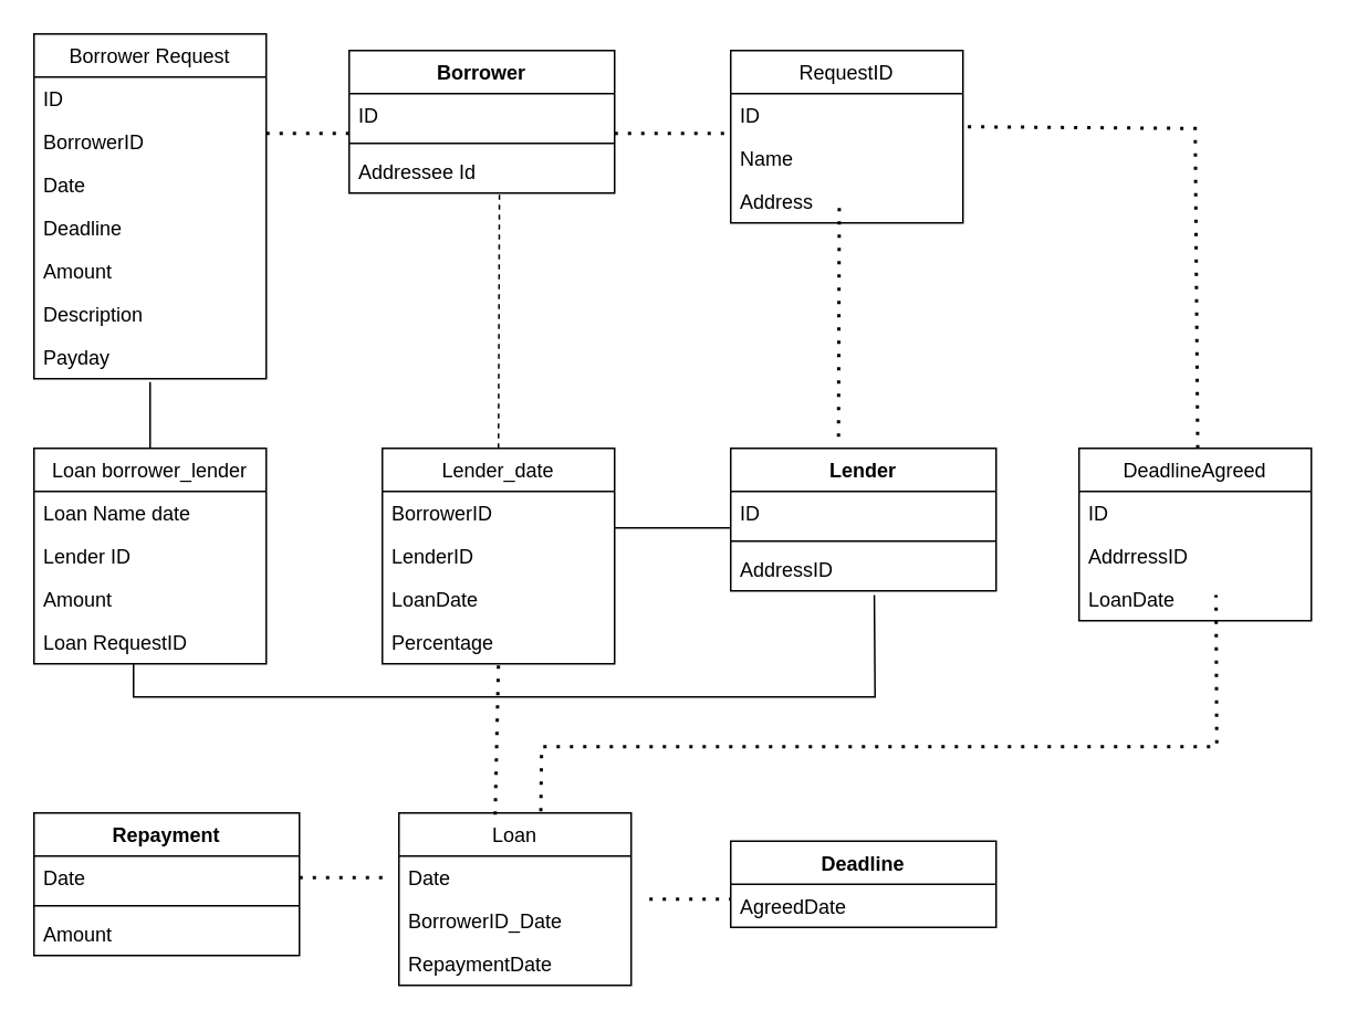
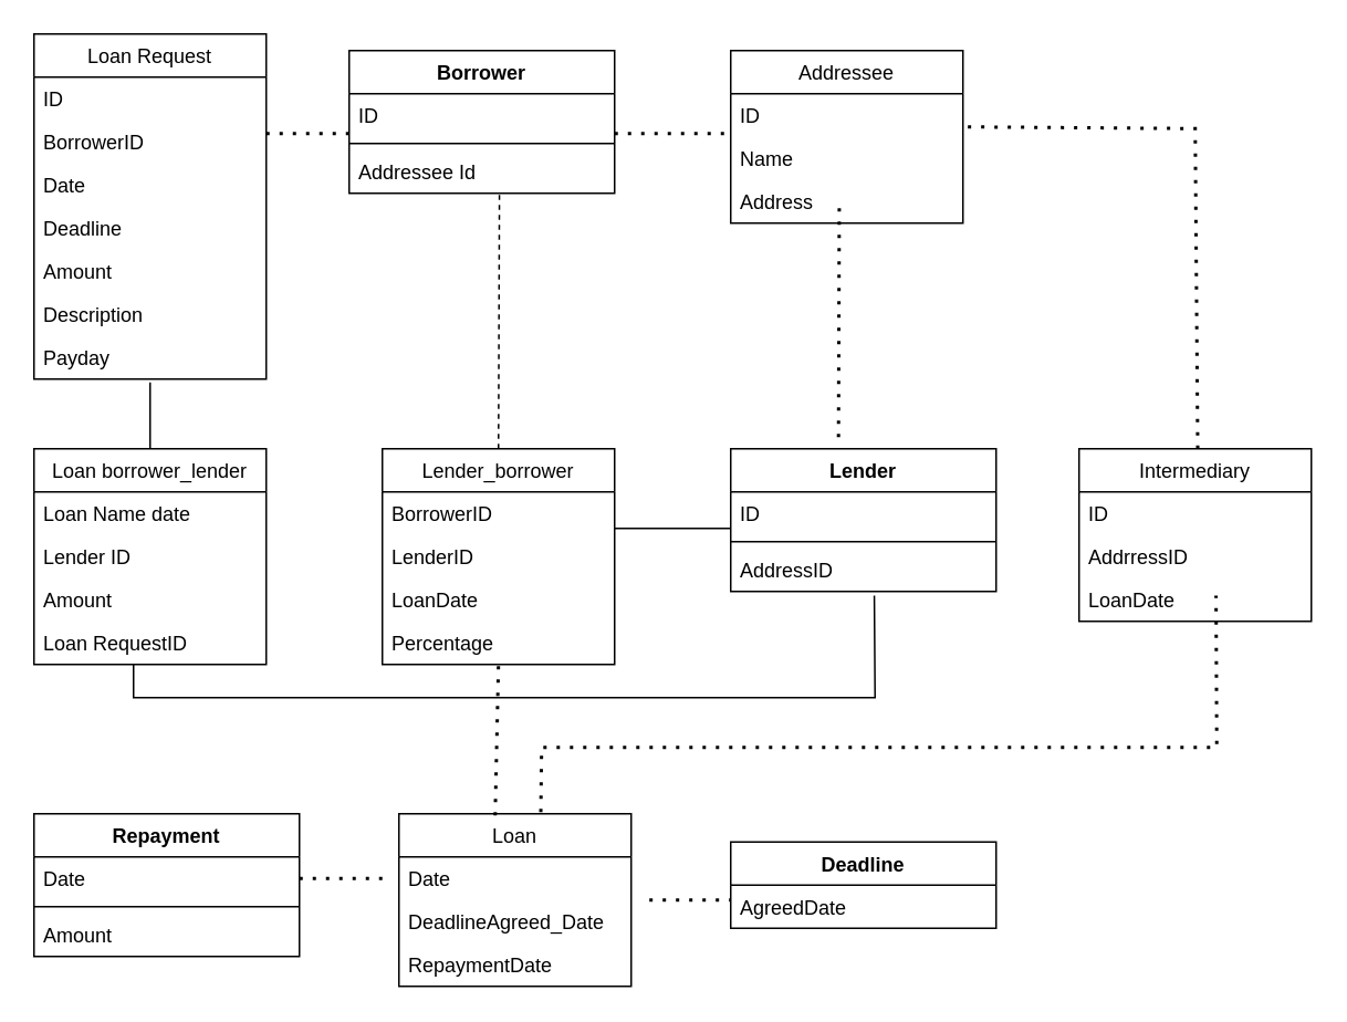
  <mxCell id="0" />
  <mxCell id="1" parent="0" />
  <mxCell id="2" value="" style="endArrow=none;dashed=1;html=1;dashPattern=1 3;strokeWidth=2;rounded=0;exitX=1;exitY=0.5;exitDx=0;exitDy=0;" edge="1" parent="1"><mxGeometry width="50" height="50" relative="1" as="geometry"><mxPoint x="160" y="80" as="sourcePoint" /><mxPoint x="210" y="80" as="targetPoint" /><Array as="points" /></mxGeometry></mxCell>
  <mxCell id="3" value="" style="endArrow=none;dashed=1;html=1;dashPattern=1 3;strokeWidth=2;rounded=0;" edge="1" parent="1"><mxGeometry width="50" height="50" relative="1" as="geometry"><mxPoint x="370" y="80" as="sourcePoint" /><mxPoint x="440" y="80" as="targetPoint" /><Array as="points" /></mxGeometry></mxCell>
  <mxCell id="4" value="" style="endArrow=none;dashed=1;html=1;dashPattern=1 3;strokeWidth=2;rounded=0;exitX=1.021;exitY=0.769;exitDx=0;exitDy=0;entryX=0.447;entryY=0;entryDx=0;entryDy=0;entryPerimeter=0;exitPerimeter=0;" edge="1" parent="1" source="47"><mxGeometry width="50" height="50" relative="1" as="geometry"><mxPoint x="600" y="77" as="sourcePoint" /><mxPoint x="721.52" y="270" as="targetPoint" /><Array as="points"><mxPoint x="720" y="77" /></Array></mxGeometry></mxCell>
  <mxCell id="5" value="" style="endArrow=none;dashed=1;html=1;dashPattern=1 3;strokeWidth=2;rounded=0;exitX=0.409;exitY=1.038;exitDx=0;exitDy=0;exitPerimeter=0;entryX=0.406;entryY=-0.029;entryDx=0;entryDy=0;entryPerimeter=0;" edge="1" parent="1" target="31"><mxGeometry width="50" height="50" relative="1" as="geometry"><mxPoint x="505.44" y="124.988" as="sourcePoint" /><mxPoint x="505" y="260" as="targetPoint" /><Array as="points" /></mxGeometry></mxCell>
  <mxCell id="6" value="" style="endArrow=none;dashed=1;html=1;dashPattern=1 3;strokeWidth=2;rounded=0;exitX=1;exitY=0.5;exitDx=0;exitDy=0;entryX=0;entryY=0.5;entryDx=0;entryDy=0;" edge="1" parent="1" source="36"><mxGeometry width="50" height="50" relative="1" as="geometry"><mxPoint x="160" y="400" as="sourcePoint" /><mxPoint x="230" y="529" as="targetPoint" /><Array as="points" /></mxGeometry></mxCell>
  <mxCell id="7" value="" style="endArrow=none;html=1;rounded=0;exitX=0.5;exitY=0;exitDx=0;exitDy=0;entryX=0.566;entryY=1.019;entryDx=0;entryDy=0;entryPerimeter=0;dashed=1;" edge="1" parent="1" source="26" target="20"><mxGeometry width="50" height="50" relative="1" as="geometry"><mxPoint x="300" y="210" as="sourcePoint" /><mxPoint x="300" y="110" as="targetPoint" /></mxGeometry></mxCell>
  <mxCell id="8" value="" style="endArrow=none;html=1;rounded=0;" edge="1" parent="1" source="21"><mxGeometry width="50" height="50" relative="1" as="geometry"><mxPoint x="100" y="210" as="sourcePoint" /><mxPoint x="90" y="230" as="targetPoint" /></mxGeometry></mxCell>
- <mxCell id="9" value="Borrower Request" style="swimlane;fontStyle=0;childLayout=stackLayout;horizontal=1;startSize=26;fillColor=none;horizontalStack=0;resizeParent=1;resizeParentMax=0;resizeLast=0;collapsible=1;marginBottom=0;" vertex="1" parent="1"><mxGeometry x="20" y="20" width="140" height="208" as="geometry" /></mxCell>
+ <mxCell id="9" value="Loan Request" style="swimlane;fontStyle=0;childLayout=stackLayout;horizontal=1;startSize=26;fillColor=none;horizontalStack=0;resizeParent=1;resizeParentMax=0;resizeLast=0;collapsible=1;marginBottom=0;" vertex="1" parent="1"><mxGeometry x="20" y="20" width="140" height="208" as="geometry" /></mxCell>
  <mxCell id="10" value="ID" style="text;strokeColor=none;fillColor=none;align=left;verticalAlign=top;spacingLeft=4;spacingRight=4;overflow=hidden;rotatable=0;points=[[0,0.5],[1,0.5]];portConstraint=eastwest;" vertex="1" parent="9"><mxGeometry y="26" width="140" height="26" as="geometry" /></mxCell>
  <mxCell id="11" value="BorrowerID" style="text;strokeColor=none;fillColor=none;align=left;verticalAlign=top;spacingLeft=4;spacingRight=4;overflow=hidden;rotatable=0;points=[[0,0.5],[1,0.5]];portConstraint=eastwest;" vertex="1" parent="9"><mxGeometry y="52" width="140" height="26" as="geometry" /></mxCell>
  <mxCell id="12" value="Date" style="text;strokeColor=none;fillColor=none;align=left;verticalAlign=top;spacingLeft=4;spacingRight=4;overflow=hidden;rotatable=0;points=[[0,0.5],[1,0.5]];portConstraint=eastwest;" vertex="1" parent="9"><mxGeometry y="78" width="140" height="26" as="geometry" /></mxCell>
  <mxCell id="13" value="Deadline" style="text;strokeColor=none;fillColor=none;align=left;verticalAlign=top;spacingLeft=4;spacingRight=4;overflow=hidden;rotatable=0;points=[[0,0.5],[1,0.5]];portConstraint=eastwest;" vertex="1" parent="9"><mxGeometry y="104" width="140" height="26" as="geometry" /></mxCell>
  <mxCell id="14" value="Amount" style="text;strokeColor=none;fillColor=none;align=left;verticalAlign=top;spacingLeft=4;spacingRight=4;overflow=hidden;rotatable=0;points=[[0,0.5],[1,0.5]];portConstraint=eastwest;" vertex="1" parent="9"><mxGeometry y="130" width="140" height="26" as="geometry" /></mxCell>
  <mxCell id="15" value="Description" style="text;strokeColor=none;fillColor=none;align=left;verticalAlign=top;spacingLeft=4;spacingRight=4;overflow=hidden;rotatable=0;points=[[0,0.5],[1,0.5]];portConstraint=eastwest;" vertex="1" parent="9"><mxGeometry y="156" width="140" height="26" as="geometry" /></mxCell>
  <mxCell id="16" value="Payday" style="text;strokeColor=none;fillColor=none;align=left;verticalAlign=top;spacingLeft=4;spacingRight=4;overflow=hidden;rotatable=0;points=[[0,0.5],[1,0.5]];portConstraint=eastwest;" vertex="1" parent="9"><mxGeometry y="182" width="140" height="26" as="geometry" /></mxCell>
  <mxCell id="17" value="Borrower" style="swimlane;fontStyle=1;align=center;verticalAlign=top;childLayout=stackLayout;horizontal=1;startSize=26;horizontalStack=0;resizeParent=1;resizeParentMax=0;resizeLast=0;collapsible=1;marginBottom=0;" vertex="1" parent="1"><mxGeometry x="210" y="30" width="160" height="86" as="geometry" /></mxCell>
  <mxCell id="18" value="ID" style="text;strokeColor=none;fillColor=none;align=left;verticalAlign=top;spacingLeft=4;spacingRight=4;overflow=hidden;rotatable=0;points=[[0,0.5],[1,0.5]];portConstraint=eastwest;" vertex="1" parent="17"><mxGeometry y="26" width="160" height="26" as="geometry" /></mxCell>
  <mxCell id="19" value="" style="line;strokeWidth=1;fillColor=none;align=left;verticalAlign=middle;spacingTop=-1;spacingLeft=3;spacingRight=3;rotatable=0;labelPosition=right;points=[];portConstraint=eastwest;strokeColor=inherit;" vertex="1" parent="17"><mxGeometry y="52" width="160" height="8" as="geometry" /></mxCell>
  <mxCell id="20" value="Addressee Id" style="text;strokeColor=none;fillColor=none;align=left;verticalAlign=top;spacingLeft=4;spacingRight=4;overflow=hidden;rotatable=0;points=[[0,0.5],[1,0.5]];portConstraint=eastwest;" vertex="1" parent="17"><mxGeometry y="60" width="160" height="26" as="geometry" /></mxCell>
  <mxCell id="21" value="Loan borrower_lender" style="swimlane;fontStyle=0;childLayout=stackLayout;horizontal=1;startSize=26;fillColor=none;horizontalStack=0;resizeParent=1;resizeParentMax=0;resizeLast=0;collapsible=1;marginBottom=0;" vertex="1" parent="1"><mxGeometry x="20" y="270" width="140" height="130" as="geometry" /></mxCell>
  <mxCell id="22" value="Loan Name date" style="text;strokeColor=none;fillColor=none;align=left;verticalAlign=top;spacingLeft=4;spacingRight=4;overflow=hidden;rotatable=0;points=[[0,0.5],[1,0.5]];portConstraint=eastwest;" vertex="1" parent="21"><mxGeometry y="26" width="140" height="26" as="geometry" /></mxCell>
  <mxCell id="23" value="Lender ID" style="text;strokeColor=none;fillColor=none;align=left;verticalAlign=top;spacingLeft=4;spacingRight=4;overflow=hidden;rotatable=0;points=[[0,0.5],[1,0.5]];portConstraint=eastwest;" vertex="1" parent="21"><mxGeometry y="52" width="140" height="26" as="geometry" /></mxCell>
  <mxCell id="24" value="Amount" style="text;strokeColor=none;fillColor=none;align=left;verticalAlign=top;spacingLeft=4;spacingRight=4;overflow=hidden;rotatable=0;points=[[0,0.5],[1,0.5]];portConstraint=eastwest;" vertex="1" parent="21"><mxGeometry y="78" width="140" height="26" as="geometry" /></mxCell>
  <mxCell id="25" value="Loan RequestID" style="text;strokeColor=none;fillColor=none;align=left;verticalAlign=top;spacingLeft=4;spacingRight=4;overflow=hidden;rotatable=0;points=[[0,0.5],[1,0.5]];portConstraint=eastwest;" vertex="1" parent="21"><mxGeometry y="104" width="140" height="26" as="geometry" /></mxCell>
- <mxCell id="26" value="Lender_date" style="swimlane;fontStyle=0;childLayout=stackLayout;horizontal=1;startSize=26;fillColor=none;horizontalStack=0;resizeParent=1;resizeParentMax=0;resizeLast=0;collapsible=1;marginBottom=0;" vertex="1" parent="1"><mxGeometry x="230" y="270" width="140" height="130" as="geometry" /></mxCell>
+ <mxCell id="26" value="Lender_borrower" style="swimlane;fontStyle=0;childLayout=stackLayout;horizontal=1;startSize=26;fillColor=none;horizontalStack=0;resizeParent=1;resizeParentMax=0;resizeLast=0;collapsible=1;marginBottom=0;" vertex="1" parent="1"><mxGeometry x="230" y="270" width="140" height="130" as="geometry" /></mxCell>
  <mxCell id="27" value="BorrowerID" style="text;strokeColor=none;fillColor=none;align=left;verticalAlign=top;spacingLeft=4;spacingRight=4;overflow=hidden;rotatable=0;points=[[0,0.5],[1,0.5]];portConstraint=eastwest;" vertex="1" parent="26"><mxGeometry y="26" width="140" height="26" as="geometry" /></mxCell>
  <mxCell id="28" value="LenderID" style="text;strokeColor=none;fillColor=none;align=left;verticalAlign=top;spacingLeft=4;spacingRight=4;overflow=hidden;rotatable=0;points=[[0,0.5],[1,0.5]];portConstraint=eastwest;" vertex="1" parent="26"><mxGeometry y="52" width="140" height="26" as="geometry" /></mxCell>
  <mxCell id="29" value="LoanDate" style="text;strokeColor=none;fillColor=none;align=left;verticalAlign=top;spacingLeft=4;spacingRight=4;overflow=hidden;rotatable=0;points=[[0,0.5],[1,0.5]];portConstraint=eastwest;" vertex="1" parent="26"><mxGeometry y="78" width="140" height="26" as="geometry" /></mxCell>
  <mxCell id="30" value="Percentage" style="text;strokeColor=none;fillColor=none;align=left;verticalAlign=top;spacingLeft=4;spacingRight=4;overflow=hidden;rotatable=0;points=[[0,0.5],[1,0.5]];portConstraint=eastwest;" vertex="1" parent="26"><mxGeometry y="104" width="140" height="26" as="geometry" /></mxCell>
  <mxCell id="31" value="Lender" style="swimlane;fontStyle=1;align=center;verticalAlign=top;childLayout=stackLayout;horizontal=1;startSize=26;horizontalStack=0;resizeParent=1;resizeParentMax=0;resizeLast=0;collapsible=1;marginBottom=0;" vertex="1" parent="1"><mxGeometry x="440" y="270" width="160" height="86" as="geometry" /></mxCell>
  <mxCell id="32" value="ID" style="text;strokeColor=none;fillColor=none;align=left;verticalAlign=top;spacingLeft=4;spacingRight=4;overflow=hidden;rotatable=0;points=[[0,0.5],[1,0.5]];portConstraint=eastwest;" vertex="1" parent="31"><mxGeometry y="26" width="160" height="26" as="geometry" /></mxCell>
  <mxCell id="33" value="" style="line;strokeWidth=1;fillColor=none;align=left;verticalAlign=middle;spacingTop=-1;spacingLeft=3;spacingRight=3;rotatable=0;labelPosition=right;points=[];portConstraint=eastwest;strokeColor=inherit;" vertex="1" parent="31"><mxGeometry y="52" width="160" height="8" as="geometry" /></mxCell>
  <mxCell id="34" value="AddressID" style="text;strokeColor=none;fillColor=none;align=left;verticalAlign=top;spacingLeft=4;spacingRight=4;overflow=hidden;rotatable=0;points=[[0,0.5],[1,0.5]];portConstraint=eastwest;" vertex="1" parent="31"><mxGeometry y="60" width="160" height="26" as="geometry" /></mxCell>
  <mxCell id="35" value="Repayment" style="swimlane;fontStyle=1;align=center;verticalAlign=top;childLayout=stackLayout;horizontal=1;startSize=26;horizontalStack=0;resizeParent=1;resizeParentMax=0;resizeLast=0;collapsible=1;marginBottom=0;" vertex="1" parent="1"><mxGeometry x="20" y="490" width="160" height="86" as="geometry" /></mxCell>
  <mxCell id="36" value="Date" style="text;strokeColor=none;fillColor=none;align=left;verticalAlign=top;spacingLeft=4;spacingRight=4;overflow=hidden;rotatable=0;points=[[0,0.5],[1,0.5]];portConstraint=eastwest;" vertex="1" parent="35"><mxGeometry y="26" width="160" height="26" as="geometry" /></mxCell>
  <mxCell id="37" value="" style="line;strokeWidth=1;fillColor=none;align=left;verticalAlign=middle;spacingTop=-1;spacingLeft=3;spacingRight=3;rotatable=0;labelPosition=right;points=[];portConstraint=eastwest;strokeColor=inherit;" vertex="1" parent="35"><mxGeometry y="52" width="160" height="8" as="geometry" /></mxCell>
  <mxCell id="38" value="Amount" style="text;strokeColor=none;fillColor=none;align=left;verticalAlign=top;spacingLeft=4;spacingRight=4;overflow=hidden;rotatable=0;points=[[0,0.5],[1,0.5]];portConstraint=eastwest;" vertex="1" parent="35"><mxGeometry y="60" width="160" height="26" as="geometry" /></mxCell>
  <mxCell id="39" value="Deadline" style="swimlane;fontStyle=1;align=center;verticalAlign=top;childLayout=stackLayout;horizontal=1;startSize=26;horizontalStack=0;resizeParent=1;resizeParentMax=0;resizeLast=0;collapsible=1;marginBottom=0;" vertex="1" parent="1"><mxGeometry x="440" y="507" width="160" height="52" as="geometry" /></mxCell>
  <mxCell id="40" value="AgreedDate" style="text;strokeColor=none;fillColor=none;align=left;verticalAlign=top;spacingLeft=4;spacingRight=4;overflow=hidden;rotatable=0;points=[[0,0.5],[1,0.5]];portConstraint=eastwest;" vertex="1" parent="39"><mxGeometry y="26" width="160" height="26" as="geometry" /></mxCell>
  <mxCell id="41" value="" style="endArrow=none;dashed=1;html=1;dashPattern=1 3;strokeWidth=2;rounded=0;exitX=1.006;exitY=1;exitDx=0;exitDy=0;exitPerimeter=0;" edge="1" parent="1"><mxGeometry width="50" height="50" relative="1" as="geometry"><mxPoint x="390.96" y="542" as="sourcePoint" /><mxPoint x="440" y="542" as="targetPoint" /></mxGeometry></mxCell>
  <mxCell id="42" value="" style="endArrow=none;dashed=1;html=1;dashPattern=1 3;strokeWidth=2;rounded=0;exitX=0.425;exitY=0.012;exitDx=0;exitDy=0;exitPerimeter=0;" edge="1" parent="1"><mxGeometry width="50" height="50" relative="1" as="geometry"><mxPoint x="298" y="491.032" as="sourcePoint" /><mxPoint x="300" y="400" as="targetPoint" /></mxGeometry></mxCell>
  <mxCell id="43" value="" style="endArrow=none;dashed=1;html=1;dashPattern=1 3;strokeWidth=2;rounded=0;entryX=0.516;entryY=1.096;entryDx=0;entryDy=0;entryPerimeter=0;exitX=0.597;exitY=-0.012;exitDx=0;exitDy=0;exitPerimeter=0;" edge="1" parent="1"><mxGeometry width="50" height="50" relative="1" as="geometry"><mxPoint x="325.52" y="488.968" as="sourcePoint" /><mxPoint x="732.56" y="358.496" as="targetPoint" /><Array as="points"><mxPoint x="326" y="450" /><mxPoint x="733" y="450" /></Array></mxGeometry></mxCell>
  <mxCell id="44" value="" style="endArrow=none;html=1;rounded=0;entryX=0.541;entryY=1.096;entryDx=0;entryDy=0;entryPerimeter=0;" edge="1" parent="1" target="34"><mxGeometry width="50" height="50" relative="1" as="geometry"><mxPoint x="80" y="400" as="sourcePoint" /><mxPoint x="410" y="350" as="targetPoint" /><Array as="points"><mxPoint x="80" y="420" /><mxPoint x="527" y="420" /></Array></mxGeometry></mxCell>
  <mxCell id="45" value="" style="endArrow=none;html=1;rounded=0;" edge="1" parent="1"><mxGeometry width="50" height="50" relative="1" as="geometry"><mxPoint x="370" y="318" as="sourcePoint" /><mxPoint x="440" y="318" as="targetPoint" /><Array as="points" /></mxGeometry></mxCell>
- <mxCell id="46" value="RequestID" style="swimlane;fontStyle=0;childLayout=stackLayout;horizontal=1;startSize=26;fillColor=none;horizontalStack=0;resizeParent=1;resizeParentMax=0;resizeLast=0;collapsible=1;marginBottom=0;" vertex="1" parent="1"><mxGeometry x="440" y="30" width="140" height="104" as="geometry" /></mxCell>
+ <mxCell id="46" value="Addressee" style="swimlane;fontStyle=0;childLayout=stackLayout;horizontal=1;startSize=26;fillColor=none;horizontalStack=0;resizeParent=1;resizeParentMax=0;resizeLast=0;collapsible=1;marginBottom=0;" vertex="1" parent="1"><mxGeometry x="440" y="30" width="140" height="104" as="geometry" /></mxCell>
  <mxCell id="47" value="ID" style="text;strokeColor=none;fillColor=none;align=left;verticalAlign=top;spacingLeft=4;spacingRight=4;overflow=hidden;rotatable=0;points=[[0,0.5],[1,0.5]];portConstraint=eastwest;" vertex="1" parent="46"><mxGeometry y="26" width="140" height="26" as="geometry" /></mxCell>
  <mxCell id="48" value="Name" style="text;strokeColor=none;fillColor=none;align=left;verticalAlign=top;spacingLeft=4;spacingRight=4;overflow=hidden;rotatable=0;points=[[0,0.5],[1,0.5]];portConstraint=eastwest;" vertex="1" parent="46"><mxGeometry y="52" width="140" height="26" as="geometry" /></mxCell>
  <mxCell id="49" value="Address" style="text;strokeColor=none;fillColor=none;align=left;verticalAlign=top;spacingLeft=4;spacingRight=4;overflow=hidden;rotatable=0;points=[[0,0.5],[1,0.5]];portConstraint=eastwest;" vertex="1" parent="46"><mxGeometry y="78" width="140" height="26" as="geometry" /></mxCell>
- <mxCell id="50" value="DeadlineAgreed" style="swimlane;fontStyle=0;childLayout=stackLayout;horizontal=1;startSize=26;fillColor=none;horizontalStack=0;resizeParent=1;resizeParentMax=0;resizeLast=0;collapsible=1;marginBottom=0;" vertex="1" parent="1"><mxGeometry x="650" y="270" width="140" height="104" as="geometry" /></mxCell>
+ <mxCell id="50" value="Intermediary" style="swimlane;fontStyle=0;childLayout=stackLayout;horizontal=1;startSize=26;fillColor=none;horizontalStack=0;resizeParent=1;resizeParentMax=0;resizeLast=0;collapsible=1;marginBottom=0;" vertex="1" parent="1"><mxGeometry x="650" y="270" width="140" height="104" as="geometry" /></mxCell>
  <mxCell id="51" value="ID" style="text;strokeColor=none;fillColor=none;align=left;verticalAlign=top;spacingLeft=4;spacingRight=4;overflow=hidden;rotatable=0;points=[[0,0.5],[1,0.5]];portConstraint=eastwest;" vertex="1" parent="50"><mxGeometry y="26" width="140" height="26" as="geometry" /></mxCell>
  <mxCell id="52" value="AddrressID" style="text;strokeColor=none;fillColor=none;align=left;verticalAlign=top;spacingLeft=4;spacingRight=4;overflow=hidden;rotatable=0;points=[[0,0.5],[1,0.5]];portConstraint=eastwest;" vertex="1" parent="50"><mxGeometry y="52" width="140" height="26" as="geometry" /></mxCell>
  <mxCell id="53" value="LoanDate" style="text;strokeColor=none;fillColor=none;align=left;verticalAlign=top;spacingLeft=4;spacingRight=4;overflow=hidden;rotatable=0;points=[[0,0.5],[1,0.5]];portConstraint=eastwest;" vertex="1" parent="50"><mxGeometry y="78" width="140" height="26" as="geometry" /></mxCell>
  <mxCell id="54" value="Loan" style="swimlane;fontStyle=0;childLayout=stackLayout;horizontal=1;startSize=26;fillColor=none;horizontalStack=0;resizeParent=1;resizeParentMax=0;resizeLast=0;collapsible=1;marginBottom=0;" vertex="1" parent="1"><mxGeometry x="240" y="490" width="140" height="104" as="geometry" /></mxCell>
  <mxCell id="55" value="Date" style="text;strokeColor=none;fillColor=none;align=left;verticalAlign=top;spacingLeft=4;spacingRight=4;overflow=hidden;rotatable=0;points=[[0,0.5],[1,0.5]];portConstraint=eastwest;" vertex="1" parent="54"><mxGeometry y="26" width="140" height="26" as="geometry" /></mxCell>
- <mxCell id="56" value="BorrowerID_Date" style="text;strokeColor=none;fillColor=none;align=left;verticalAlign=top;spacingLeft=4;spacingRight=4;overflow=hidden;rotatable=0;points=[[0,0.5],[1,0.5]];portConstraint=eastwest;" vertex="1" parent="54"><mxGeometry y="52" width="140" height="26" as="geometry" /></mxCell>
+ <mxCell id="56" value="DeadlineAgreed_Date" style="text;strokeColor=none;fillColor=none;align=left;verticalAlign=top;spacingLeft=4;spacingRight=4;overflow=hidden;rotatable=0;points=[[0,0.5],[1,0.5]];portConstraint=eastwest;" vertex="1" parent="54"><mxGeometry y="52" width="140" height="26" as="geometry" /></mxCell>
  <mxCell id="57" value="RepaymentDate" style="text;strokeColor=none;fillColor=none;align=left;verticalAlign=top;spacingLeft=4;spacingRight=4;overflow=hidden;rotatable=0;points=[[0,0.5],[1,0.5]];portConstraint=eastwest;" vertex="1" parent="54"><mxGeometry y="78" width="140" height="26" as="geometry" /></mxCell>
